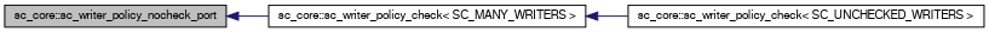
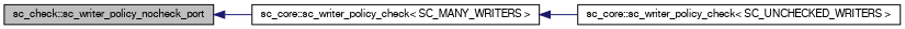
  digraph {
    rankdir=LR
    node [color=black fillcolor=white fontname=FreeSans fontsize=10 shape=record style=filled]
    edge [color=midnightblue dir=back fontname=FreeSans fontsize=10 labelfontname=FreeSans labelfontsize=10 style=solid]
-   n1 [fillcolor=grey75 fontcolor=black height=0.2 label="sc_core::sc_writer_policy_nocheck_port" width=0.4]
+   n1 [fillcolor=grey75 fontcolor=black height=0.2 label="sc_check::sc_writer_policy_nocheck_port" width=0.4]
    n2 [height=0.2 label="sc_core::sc_writer_policy_check\< SC_MANY_WRITERS \>" width=0.4]
    n3 [height=0.2 label="sc_core::sc_writer_policy_check\< SC_UNCHECKED_WRITERS \>" width=0.4]
    n1 -> n2
    n2 -> n3
  }
